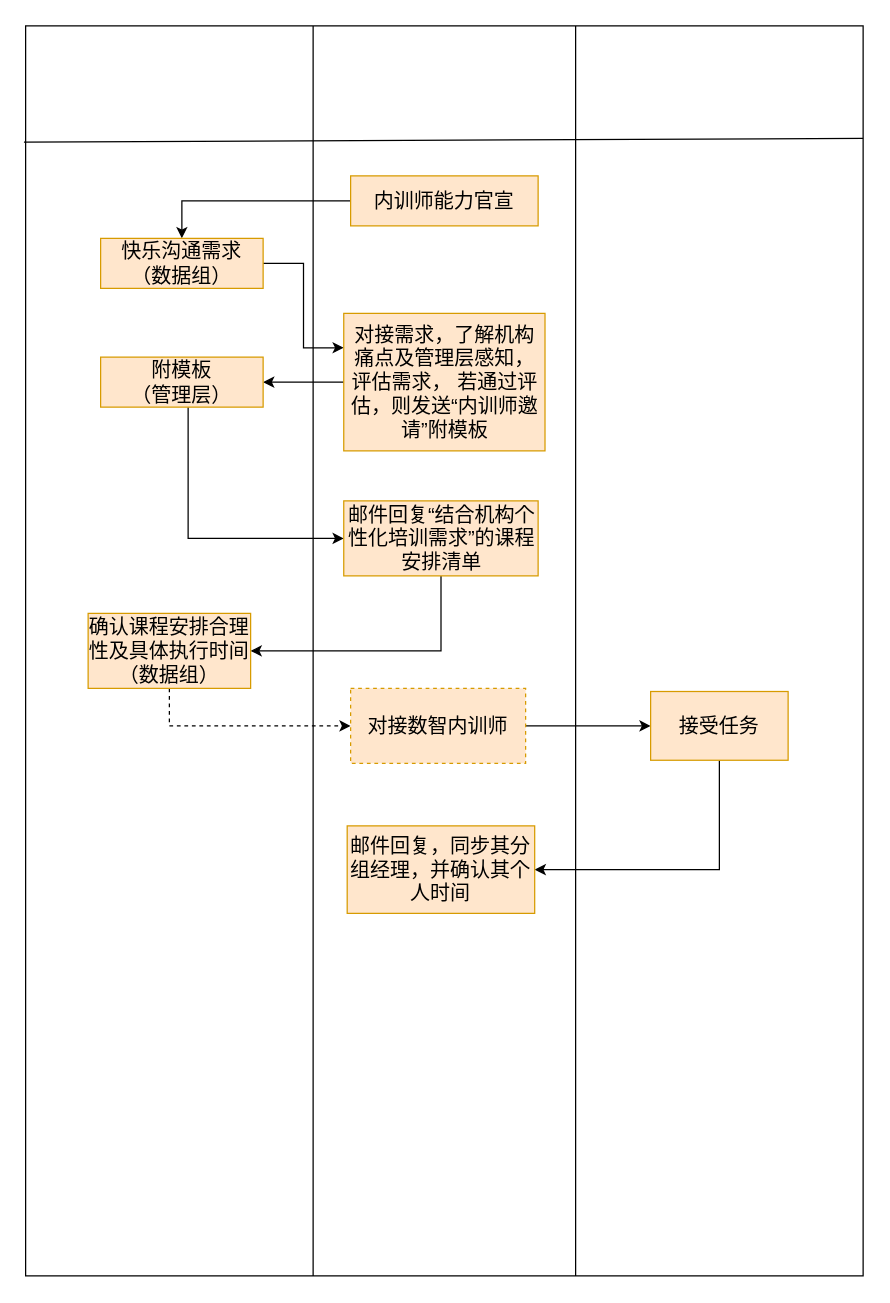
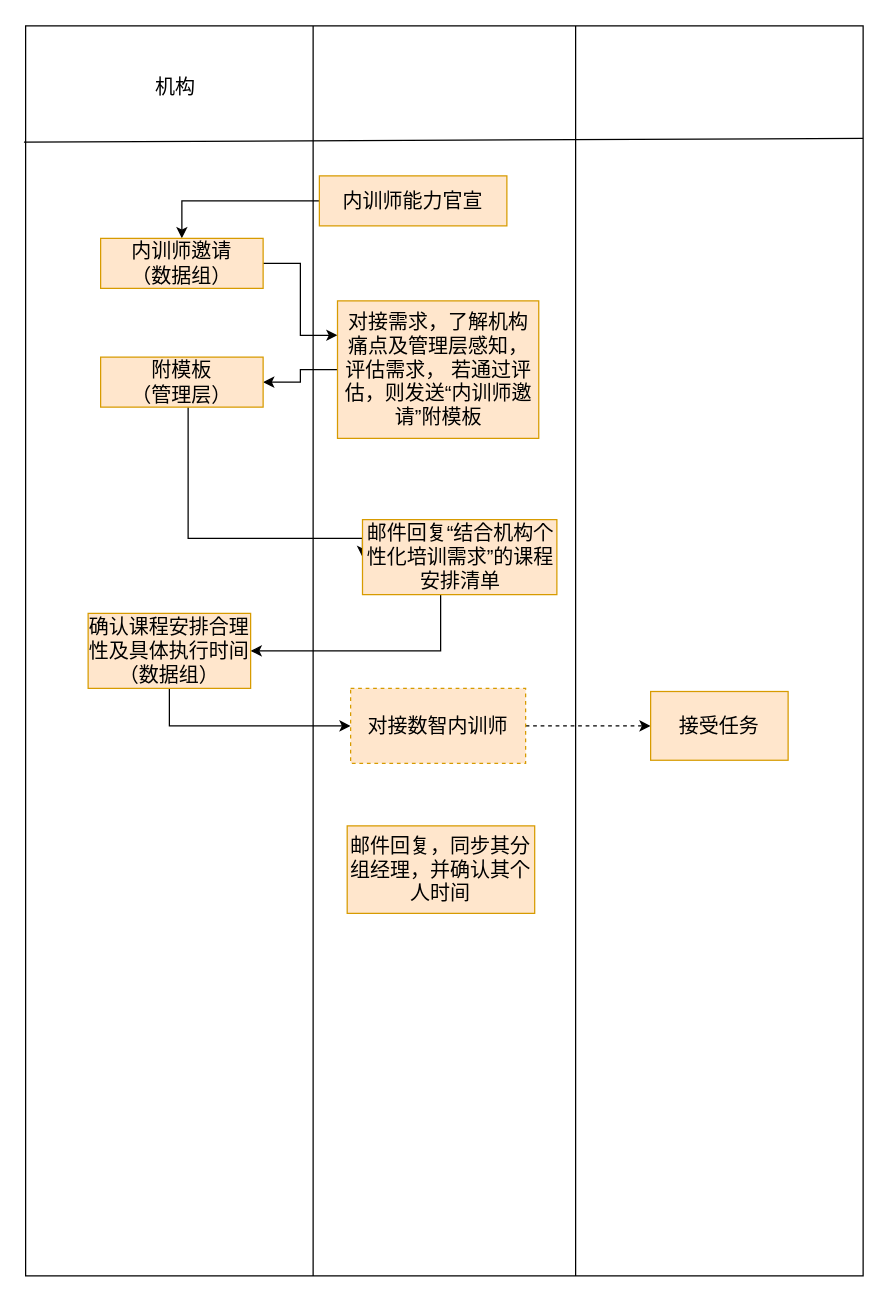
  <mxCell id="0" />
  <mxCell id="1" parent="0" />
  <mxCell id="2" value="" style="shape=process;whiteSpace=wrap;html=1;backgroundOutline=1;size=0.343;fontSize=16;" vertex="1" parent="1"><mxGeometry x="20" y="20" width="670" height="1000" as="geometry" /></mxCell>
  <mxCell id="3" value="" style="endArrow=none;html=1;rounded=0;fontSize=16;exitX=-0.002;exitY=0.093;exitDx=0;exitDy=0;exitPerimeter=0;" edge="1" parent="1" source="2"><mxGeometry width="50" height="50" relative="1" as="geometry"><mxPoint x="30" y="110" as="sourcePoint" /><mxPoint x="690" y="110" as="targetPoint" /></mxGeometry></mxCell>
+ <mxCell id="4" value="机构" style="text;html=1;strokeColor=none;fillColor=none;align=center;verticalAlign=middle;whiteSpace=wrap;rounded=0;fontSize=16;" vertex="1" parent="1"><mxGeometry x="80" y="38.75" width="120" height="60" as="geometry" /></mxCell>
  <mxCell id="5" style="edgeStyle=orthogonalEdgeStyle;rounded=0;orthogonalLoop=1;jettySize=auto;html=1;entryX=0.5;entryY=0;entryDx=0;entryDy=0;" edge="1" parent="1" source="6" target="8"><mxGeometry relative="1" as="geometry" /></mxCell>
- <mxCell id="6" value="内训师能力官宣" style="text;html=1;strokeColor=#d79b00;fillColor=#ffe6cc;align=center;verticalAlign=middle;whiteSpace=wrap;rounded=0;fontSize=16;" vertex="1" parent="1"><mxGeometry x="280" y="140" width="150" height="40" as="geometry" /></mxCell>
+ <mxCell id="6" value="内训师能力官宣" style="text;html=1;strokeColor=#d79b00;fillColor=#ffe6cc;align=center;verticalAlign=middle;whiteSpace=wrap;rounded=0;fontSize=16;" vertex="1" parent="1"><mxGeometry x="255" y="140" width="150" height="40" as="geometry" /></mxCell>
  <mxCell id="7" style="edgeStyle=orthogonalEdgeStyle;rounded=0;orthogonalLoop=1;jettySize=auto;html=1;entryX=0;entryY=0.25;entryDx=0;entryDy=0;" edge="1" parent="1" source="8" target="10"><mxGeometry relative="1" as="geometry" /></mxCell>
- <mxCell id="8" value="&lt;div&gt;快乐沟通需求&lt;/div&gt;&lt;div&gt;（数据组）&lt;/div&gt;" style="text;html=1;strokeColor=#d79b00;fillColor=#ffe6cc;align=center;verticalAlign=middle;whiteSpace=wrap;rounded=0;fontSize=16;" vertex="1" parent="1"><mxGeometry x="80" y="190" width="130" height="40" as="geometry" /></mxCell>
+ <mxCell id="8" value="&lt;div&gt;内训师邀请&lt;/div&gt;&lt;div&gt;（数据组）&lt;/div&gt;" style="text;html=1;strokeColor=#d79b00;fillColor=#ffe6cc;align=center;verticalAlign=middle;whiteSpace=wrap;rounded=0;fontSize=16;" vertex="1" parent="1"><mxGeometry x="80" y="190" width="130" height="40" as="geometry" /></mxCell>
  <mxCell id="9" style="edgeStyle=orthogonalEdgeStyle;rounded=0;orthogonalLoop=1;jettySize=auto;html=1;entryX=1;entryY=0.5;entryDx=0;entryDy=0;" edge="1" parent="1" source="10" target="12"><mxGeometry relative="1" as="geometry" /></mxCell>
- <mxCell id="10" value="对接需求，了解机构痛点及管理层感知，评估需求， 若通过评估，则发送“内训师邀请”附模板" style="text;html=1;strokeColor=#d79b00;fillColor=#ffe6cc;align=center;verticalAlign=middle;whiteSpace=wrap;rounded=0;fontSize=16;" vertex="1" parent="1"><mxGeometry x="274.5" y="250" width="161" height="110" as="geometry" /></mxCell>
+ <mxCell id="10" value="对接需求，了解机构痛点及管理层感知，评估需求， 若通过评估，则发送“内训师邀请”附模板" style="text;html=1;strokeColor=#d79b00;fillColor=#ffe6cc;align=center;verticalAlign=middle;whiteSpace=wrap;rounded=0;fontSize=16;" vertex="1" parent="1"><mxGeometry x="269.5" y="240" width="161" height="110" as="geometry" /></mxCell>
  <mxCell id="11" style="edgeStyle=orthogonalEdgeStyle;rounded=0;orthogonalLoop=1;jettySize=auto;html=1;entryX=0;entryY=0.5;entryDx=0;entryDy=0;" edge="1" parent="1" source="12" target="14"><mxGeometry relative="1" as="geometry"><Array as="points"><mxPoint x="150" y="430" /></Array></mxGeometry></mxCell>
  <mxCell id="12" value="&lt;div&gt;附模板&lt;/div&gt;&lt;div&gt;（管理层）&lt;/div&gt;" style="text;html=1;strokeColor=#d79b00;fillColor=#ffe6cc;align=center;verticalAlign=middle;whiteSpace=wrap;rounded=0;fontSize=16;" vertex="1" parent="1"><mxGeometry x="80" y="285" width="130" height="40" as="geometry" /></mxCell>
  <mxCell id="13" style="edgeStyle=orthogonalEdgeStyle;rounded=0;orthogonalLoop=1;jettySize=auto;html=1;entryX=1;entryY=0.5;entryDx=0;entryDy=0;" edge="1" parent="1" source="14" target="16"><mxGeometry relative="1" as="geometry"><Array as="points"><mxPoint x="352" y="520" /></Array></mxGeometry></mxCell>
- <mxCell id="14" value="邮件回复“结合机构个性化培训需求”的课程安排清单" style="text;html=1;strokeColor=#d79b00;fillColor=#ffe6cc;align=center;verticalAlign=middle;whiteSpace=wrap;rounded=0;fontSize=16;" vertex="1" parent="1"><mxGeometry x="274.5" y="400" width="155.5" height="60" as="geometry" /></mxCell>
- <mxCell id="15" value="" style="edgeStyle=orthogonalEdgeStyle;rounded=0;orthogonalLoop=1;jettySize=auto;html=1;dashed=1;" edge="1" parent="1" source="16" target="18"><mxGeometry relative="1" as="geometry"><Array as="points"><mxPoint x="135" y="580" /></Array></mxGeometry></mxCell>
+ <mxCell id="14" value="邮件回复“结合机构个性化培训需求”的课程安排清单" style="text;html=1;strokeColor=#d79b00;fillColor=#ffe6cc;align=center;verticalAlign=middle;whiteSpace=wrap;rounded=0;fontSize=16;" vertex="1" parent="1"><mxGeometry x="289.5" y="415" width="155.5" height="60" as="geometry" /></mxCell>
+ <mxCell id="15" value="" style="edgeStyle=orthogonalEdgeStyle;rounded=0;orthogonalLoop=1;jettySize=auto;html=1;" edge="1" parent="1" source="16" target="18"><mxGeometry relative="1" as="geometry"><Array as="points"><mxPoint x="135" y="580" /></Array></mxGeometry></mxCell>
  <mxCell id="16" value="&lt;div style=&quot;font-size: 16px;&quot;&gt;确认课程安排合理性及具体执行时间&lt;/div&gt;&lt;div style=&quot;font-size: 16px;&quot;&gt;（数据组）&lt;br style=&quot;font-size: 16px;&quot;&gt;&lt;/div&gt;" style="text;html=1;strokeColor=#d79b00;fillColor=#ffe6cc;align=center;verticalAlign=middle;whiteSpace=wrap;rounded=0;fontSize=16;" vertex="1" parent="1"><mxGeometry x="70" y="490" width="130" height="60" as="geometry" /></mxCell>
- <mxCell id="17" style="edgeStyle=orthogonalEdgeStyle;rounded=0;orthogonalLoop=1;jettySize=auto;html=1;entryX=0;entryY=0.5;entryDx=0;entryDy=0;" edge="1" parent="1" source="18" target="20"><mxGeometry relative="1" as="geometry" /></mxCell>
+ <mxCell id="17" style="edgeStyle=orthogonalEdgeStyle;rounded=0;orthogonalLoop=1;jettySize=auto;html=1;entryX=0;entryY=0.5;entryDx=0;entryDy=0;dashed=1;" edge="1" parent="1" source="18" target="20"><mxGeometry relative="1" as="geometry" /></mxCell>
  <mxCell id="18" value="对接数智内训师" style="whiteSpace=wrap;html=1;fillColor=#ffe6cc;strokeColor=#d79b00;gradientColor=none;rounded=0;fontSize=16;dashed=1;" vertex="1" parent="1"><mxGeometry x="280" y="550" width="140" height="60" as="geometry" /></mxCell>
- <mxCell id="19" style="edgeStyle=orthogonalEdgeStyle;rounded=0;orthogonalLoop=1;jettySize=auto;html=1;entryX=1;entryY=0.5;entryDx=0;entryDy=0;" edge="1" parent="1" source="20" target="21"><mxGeometry relative="1" as="geometry"><Array as="points"><mxPoint x="575" y="695" /></Array></mxGeometry></mxCell>
  <mxCell id="20" value="接受任务" style="text;html=1;strokeColor=#d79b00;fillColor=#ffe6cc;align=center;verticalAlign=middle;whiteSpace=wrap;rounded=0;fontSize=16;" vertex="1" parent="1"><mxGeometry x="520" y="552.5" width="110" height="55" as="geometry" /></mxCell>
  <mxCell id="21" value="邮件回复，同步其分组经理，并确认其个人时间" style="text;html=1;strokeColor=#d79b00;fillColor=#ffe6cc;align=center;verticalAlign=middle;whiteSpace=wrap;rounded=0;fontSize=16;" vertex="1" parent="1"><mxGeometry x="277.25" y="660" width="150" height="70" as="geometry" /></mxCell>
